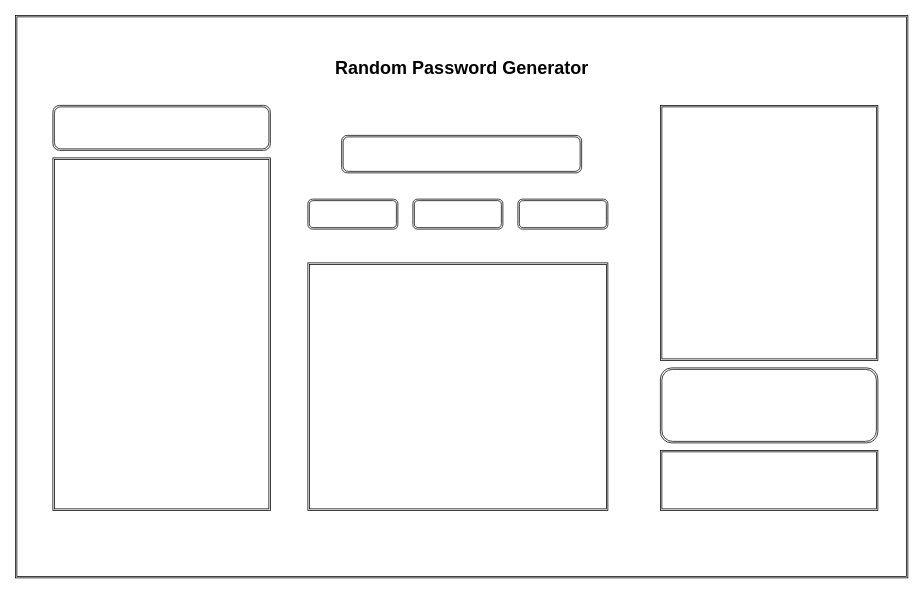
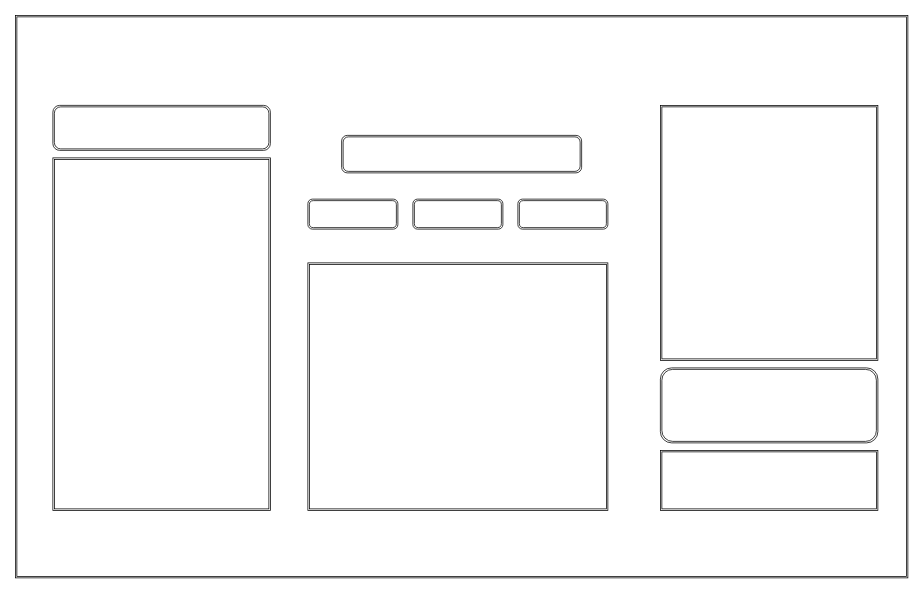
  <mxCell id="0" />
  <mxCell id="1" parent="0" />
  <mxCell id="2" value="" style="shape=ext;double=1;rounded=0;whiteSpace=wrap;html=1;movable=0;resizable=0;rotatable=0;deletable=0;editable=0;connectable=0;" vertex="1" parent="1"><mxGeometry x="20" y="20" width="1190" height="750" as="geometry" /></mxCell>
- <mxCell id="3" value="Random Password Generator" style="text;strokeColor=none;fillColor=none;html=1;fontSize=24;fontStyle=1;verticalAlign=middle;align=center;" vertex="1" parent="1"><mxGeometry x="427.5" y="70" width="375" height="40" as="geometry" /></mxCell>
  <mxCell id="4" value="" style="shape=ext;double=1;rounded=1;whiteSpace=wrap;html=1;" vertex="1" parent="1"><mxGeometry x="70" y="140" width="290" height="60" as="geometry" /></mxCell>
  <mxCell id="5" value="" style="shape=ext;double=1;rounded=1;whiteSpace=wrap;html=1;" vertex="1" parent="1"><mxGeometry x="455" y="180" width="320" height="50" as="geometry" /></mxCell>
  <mxCell id="6" value="" style="shape=ext;double=1;rounded=1;whiteSpace=wrap;html=1;" vertex="1" parent="1"><mxGeometry x="410" y="265" width="120" height="40" as="geometry" /></mxCell>
  <mxCell id="7" value="" style="shape=ext;double=1;rounded=1;whiteSpace=wrap;html=1;" vertex="1" parent="1"><mxGeometry x="550" y="265" width="120" height="40" as="geometry" /></mxCell>
  <mxCell id="8" value="" style="shape=ext;double=1;rounded=1;whiteSpace=wrap;html=1;" vertex="1" parent="1"><mxGeometry x="690" y="265" width="120" height="40" as="geometry" /></mxCell>
  <mxCell id="9" value="" style="shape=ext;double=1;rounded=0;whiteSpace=wrap;html=1;" vertex="1" parent="1"><mxGeometry x="880" y="140" width="290" height="340" as="geometry" /></mxCell>
  <mxCell id="10" value="" style="shape=ext;double=1;rounded=0;whiteSpace=wrap;html=1;" vertex="1" parent="1"><mxGeometry x="70" y="210" width="290" height="470" as="geometry" /></mxCell>
  <mxCell id="11" value="" style="shape=ext;double=1;rounded=0;whiteSpace=wrap;html=1;" vertex="1" parent="1"><mxGeometry x="410" y="350" width="400" height="330" as="geometry" /></mxCell>
  <mxCell id="12" value="" style="shape=ext;double=1;rounded=1;whiteSpace=wrap;html=1;" vertex="1" parent="1"><mxGeometry x="880" y="490" width="290" height="100" as="geometry" /></mxCell>
  <mxCell id="13" value="" style="shape=ext;double=1;rounded=0;whiteSpace=wrap;html=1;" vertex="1" parent="1"><mxGeometry x="880" y="600" width="290" height="80" as="geometry" /></mxCell>
